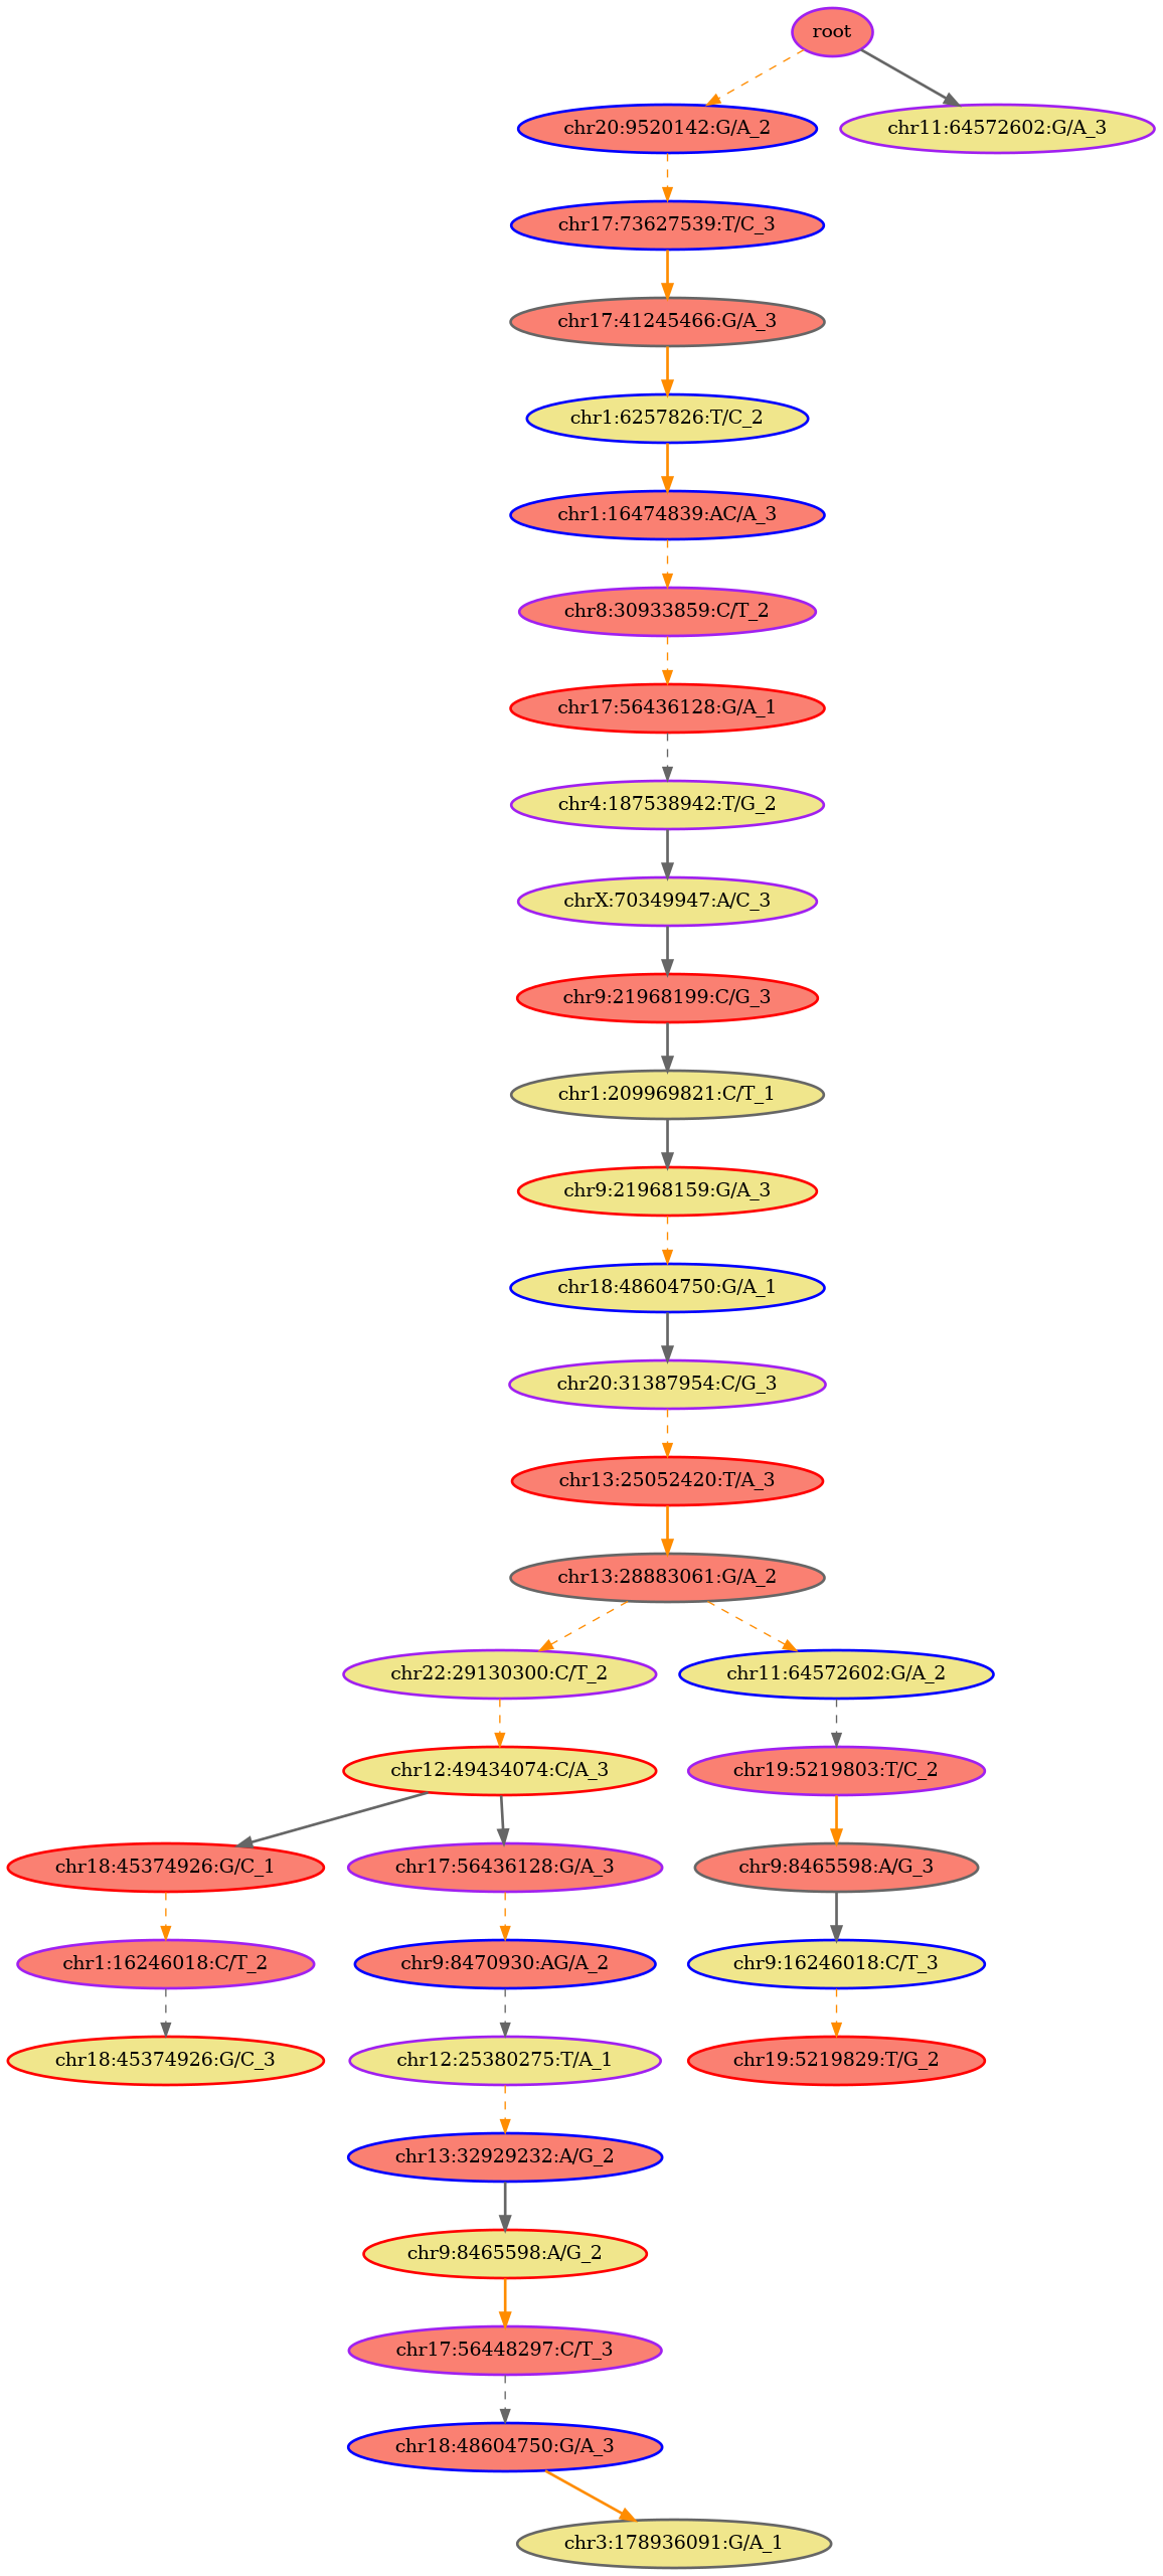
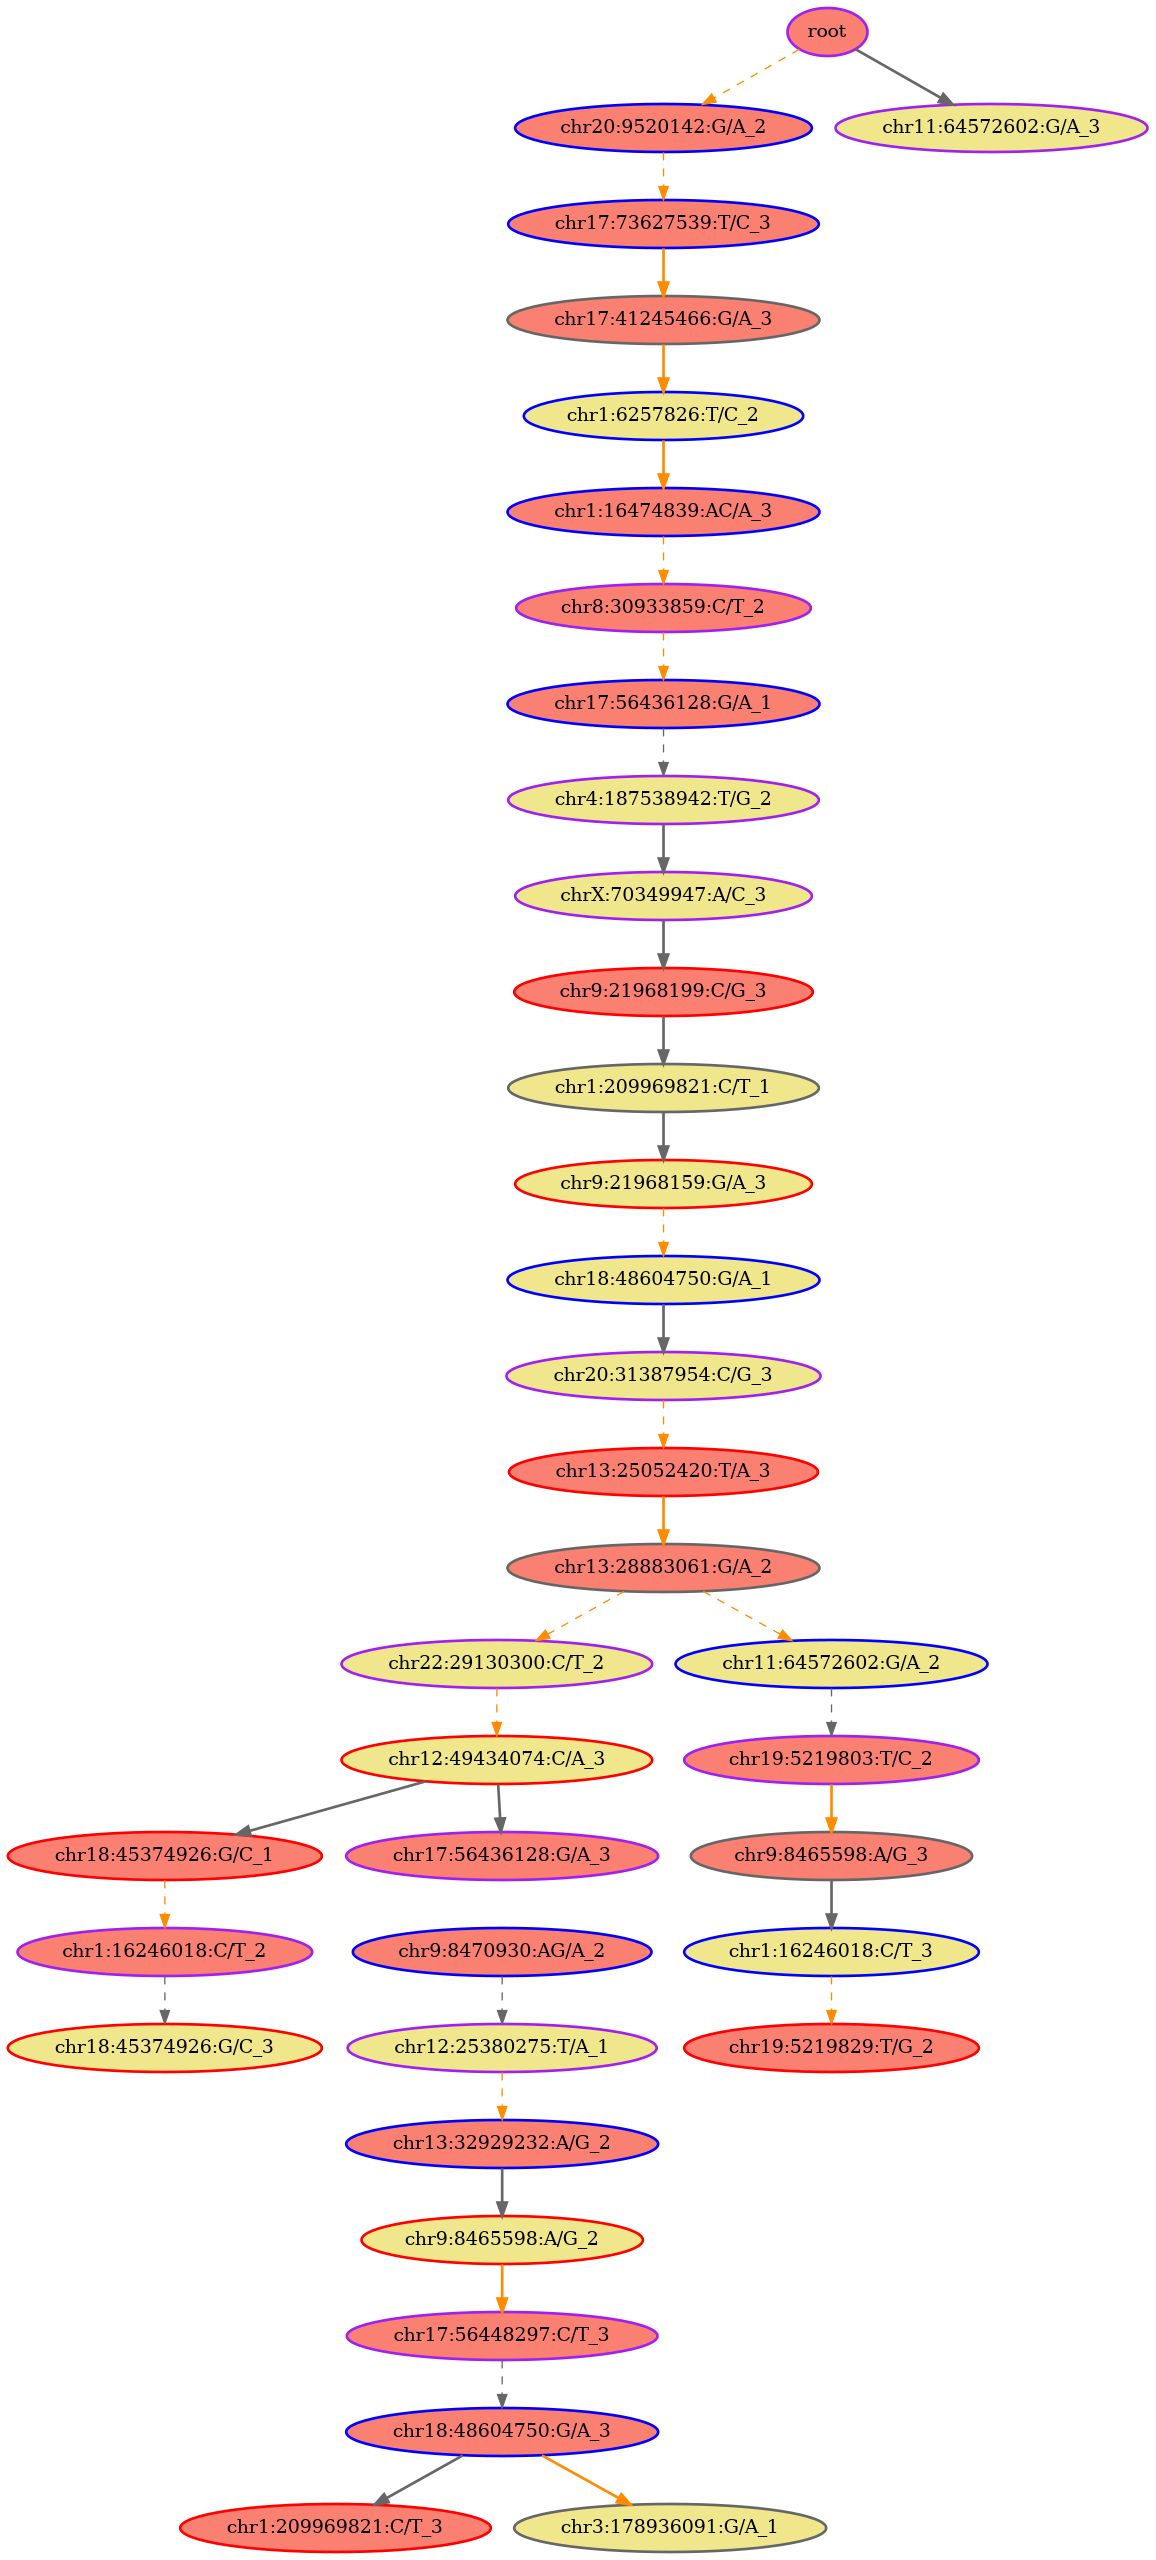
  digraph {
    rankdir=TB
    node [color=purple fillcolor=salmon style="bold,filled"]
    edge [color=darkorange style=dashed]
    n1 [label=root]
    n2 [color=blue label="chr20:9520142:G/A_2"]
    n3 [fillcolor=khaki label="chr11:64572602:G/A_3"]
    n4 [color=blue label="chr17:73627539:T/C_3"]
    n5 [color=gray40 label="chr17:41245466:G/A_3"]
    n6 [color=blue fillcolor=khaki label="chr1:6257826:T/C_2"]
    n7 [color=blue label="chr1:16474839:AC/A_3"]
    n8 [label="chr8:30933859:C/T_2"]
-   n9 [color=red label="chr17:56436128:G/A_1"]
+   n9 [color=blue label="chr17:56436128:G/A_1"]
    n10 [fillcolor=khaki label="chr4:187538942:T/G_2"]
    n11 [fillcolor=khaki label="chrX:70349947:A/C_3"]
    n12 [color=red label="chr9:21968199:C/G_3"]
    n13 [color=gray40 fillcolor=khaki label="chr1:209969821:C/T_1"]
    n14 [color=red fillcolor=khaki label="chr9:21968159:G/A_3"]
    n15 [color=blue fillcolor=khaki label="chr18:48604750:G/A_1"]
    n16 [fillcolor=khaki label="chr20:31387954:C/G_3"]
    n17 [color=red label="chr13:25052420:T/A_3"]
    n18 [color=gray40 label="chr13:28883061:G/A_2"]
    n19 [fillcolor=khaki label="chr22:29130300:C/T_2"]
    n20 [color=blue fillcolor=khaki label="chr11:64572602:G/A_2"]
    n21 [color=red fillcolor=khaki label="chr12:49434074:C/A_3"]
    n22 [label="chr19:5219803:T/C_2"]
    n23 [color=red label="chr18:45374926:G/C_1"]
    n24 [label="chr17:56436128:G/A_3"]
    n25 [label="chr1:16246018:C/T_2"]
    n26 [color=red fillcolor=khaki label="chr18:45374926:G/C_3"]
    n27 [color=blue label="chr9:8470930:AG/A_2"]
    n28 [fillcolor=khaki label="chr12:25380275:T/A_1"]
    n29 [color=blue label="chr13:32929232:A/G_2"]
    n30 [color=red fillcolor=khaki label="chr9:8465598:A/G_2"]
    n31 [label="chr17:56448297:C/T_3"]
    n32 [color=blue label="chr18:48604750:G/A_3"]
+   n33 [color=red label="chr1:209969821:C/T_3"]
    n34 [color=gray40 fillcolor=khaki label="chr3:178936091:G/A_1"]
    n35 [color=gray40 label="chr9:8465598:A/G_3"]
-   n36 [color=blue fillcolor=khaki label="chr9:16246018:C/T_3"]
+   n36 [color=blue fillcolor=khaki label="chr1:16246018:C/T_3"]
    n37 [color=red label="chr19:5219829:T/G_2"]
    n1 -> n2
    n1 -> n3 [color=gray40 style=bold]
    n2 -> n4
    n4 -> n5 [style=bold]
    n5 -> n6 [style=bold]
    n6 -> n7 [style=bold]
    n7 -> n8
    n8 -> n9
    n9 -> n10 [color=gray40]
    n10 -> n11 [color=gray40 style=bold]
    n11 -> n12 [color=gray40 style=bold]
    n12 -> n13 [color=gray40 style=bold]
    n13 -> n14 [color=gray40 style=bold]
    n14 -> n15
    n15 -> n16 [color=gray40 style=bold]
    n16 -> n17
    n17 -> n18 [style=bold]
    n18 -> n19
    n18 -> n20
    n19 -> n21
    n20 -> n22 [color=gray40]
    n21 -> n23 [color=gray40 style=bold]
    n21 -> n24 [color=gray40 style=bold]
    n22 -> n35 [style=bold]
    n23 -> n25
-   n24 -> n27
    n25 -> n26 [color=gray40]
    n27 -> n28 [color=gray40]
    n28 -> n29
    n29 -> n30 [color=gray40 style=bold]
    n30 -> n31 [style=bold]
    n31 -> n32 [color=gray40]
+   n32 -> n33 [color=gray40 style=bold]
    n32 -> n34 [style=bold]
    n35 -> n36 [color=gray40 style=bold]
    n36 -> n37
  }
